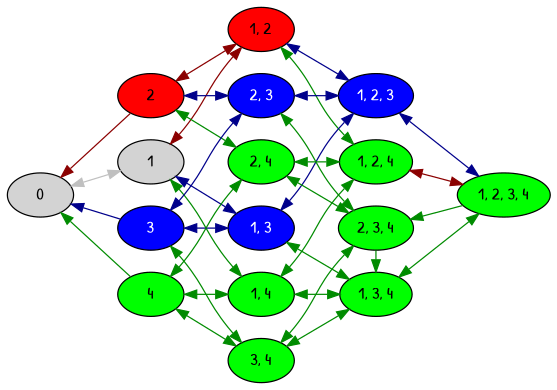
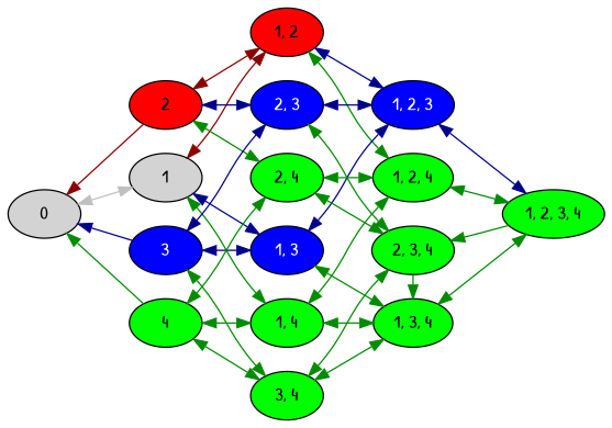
  digraph {
    concentrate=true
    fontname="Patrick Hand"
    rankdir=LR
    node [fontname="Patrick Hand" style=filled fillcolor=green]
    edge [color=green4 fontname="Patrick Hand"]
    0 [fillcolor=""]
    1 [fillcolor=""]
    2 [fillcolor=red]
    3 [fillcolor=blue fontcolor=white]
    4
    n6 [fillcolor=red label="1, 2"]
    n7 [fillcolor=blue fontcolor=white label="1, 3"]
    n8 [fillcolor=blue fontcolor=white label="2, 3"]
    n9 [label="1, 4"]
    n10 [label="2, 4"]
    n11 [label="3, 4"]
    n12 [fillcolor=blue fontcolor=white label="1, 2, 3"]
    n13 [label="1, 2, 4"]
    n14 [label="1, 3, 4"]
    n15 [label="2, 3, 4"]
    n16 [label="1, 2, 3, 4"]
    subgraph sub_1 {
      rank=same
      0
    }
    subgraph sub_2 {
      rank=same
      1
      2
      3
      4
    }
    subgraph sub_3 {
      rank=same
      n6
      n7
      n8
      n9
      n10
      n11
    }
    subgraph sub_4 {
      rank=same
      n12
      n13
      n14
      n15
    }
    subgraph sub_5 {
      rank=same
      n16
    }
    0 -> 1 [color=gray]
    1 -> 0 [color=gray]
    1 -> n6 [color=red4]
    1 -> n7 [color=blue4]
    1 -> n9
    2 -> 0 [color=red4]
    2 -> n6 [color=red4]
    2 -> n8 [color=blue4]
    2 -> n10
    3 -> 0 [color=blue4]
    3 -> n7 [color=blue4]
    3 -> n8 [color=blue4]
    3 -> n11
    4 -> 0
    4 -> n9
    4 -> n10
    4 -> n11
    n6 -> 1 [color=red4]
    n6 -> 2 [color=red4]
    n6 -> n12 [color=blue4]
    n6 -> n13
    n7 -> 1 [color=blue4]
    n7 -> 3 [color=blue4]
    n7 -> n12 [color=blue4]
    n7 -> n14
    n8 -> 2 [color=blue4]
    n8 -> 3 [color=blue4]
    n8 -> n12 [color=blue4]
    n8 -> n15
    n9 -> 1
    n9 -> 4
    n9 -> n13
    n9 -> n14
    n10 -> 2
    n10 -> 4
    n10 -> n13
    n10 -> n15
    n11 -> 3
    n11 -> 4
    n11 -> n14
    n11 -> n15
    n12 -> n6 [color=blue4]
    n12 -> n7 [color=blue4]
    n12 -> n8 [color=blue4]
    n12 -> n16 [color=blue4]
    n13 -> n6
    n13 -> n9
    n13 -> n10
-   n13 -> n16 [color=red4]
+   n13 -> n16
    n14 -> n7
    n14 -> n9
    n14 -> n11
    n14 -> n16
    n15 -> n8
    n15 -> n10
    n15 -> n11
    n15 -> n14
    n16 -> n12
    n16 -> n13
    n16 -> n14
    n16 -> n15
  }
